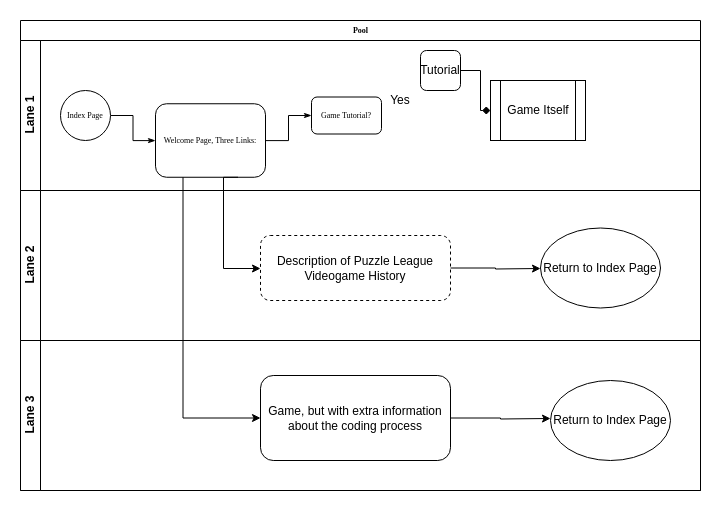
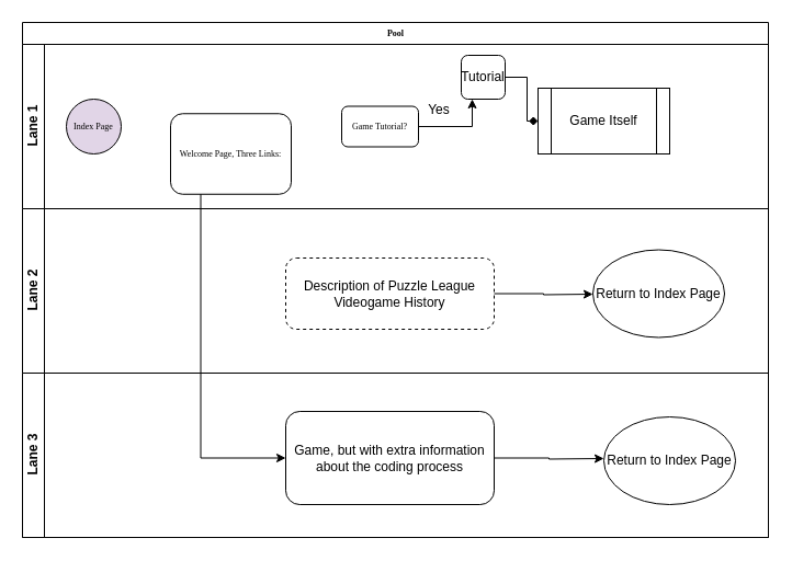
  <mxCell id="0" />
  <mxCell id="1" parent="0" />
  <mxCell id="2" value="Pool" style="swimlane;html=1;childLayout=stackLayout;horizontal=1;startSize=20;horizontalStack=0;rounded=0;shadow=0;labelBackgroundColor=none;strokeWidth=1;fontFamily=Verdana;fontSize=8;align=center;" parent="1" vertex="1"><mxGeometry x="20" y="20" width="680" height="470" as="geometry" /></mxCell>
  <mxCell id="3" value="Lane 1" style="swimlane;html=1;startSize=20;horizontal=0;" parent="2" vertex="1"><mxGeometry y="20" width="680" height="150" as="geometry" /></mxCell>
- <mxCell id="4" style="edgeStyle=orthogonalEdgeStyle;rounded=0;html=1;labelBackgroundColor=none;startArrow=none;startFill=0;startSize=5;endArrow=classicThin;endFill=1;endSize=5;jettySize=auto;orthogonalLoop=1;strokeWidth=1;fontFamily=Verdana;fontSize=8" parent="3" source="5" target="6" edge="1"><mxGeometry relative="1" as="geometry" /></mxCell>
- <mxCell id="5" value="Index Page" style="ellipse;whiteSpace=wrap;html=1;rounded=0;shadow=0;labelBackgroundColor=none;strokeWidth=1;fontFamily=Verdana;fontSize=8;align=center;" parent="3" vertex="1"><mxGeometry x="40" y="50" width="50" height="50" as="geometry" /></mxCell>
+ <mxCell id="5" value="Index Page" style="ellipse;whiteSpace=wrap;html=1;rounded=0;shadow=0;labelBackgroundColor=none;strokeWidth=1;fontFamily=Verdana;fontSize=8;align=center;fillColor=#e1d5e7;" parent="3" vertex="1"><mxGeometry x="40" y="50" width="50" height="50" as="geometry" /></mxCell>
  <mxCell id="6" value="Welcome Page, Three Links:" style="rounded=1;whiteSpace=wrap;html=1;shadow=0;labelBackgroundColor=none;strokeWidth=1;fontFamily=Verdana;fontSize=8;align=center;" parent="3" vertex="1"><mxGeometry x="135" y="63.25" width="110" height="73.5" as="geometry" /></mxCell>
  <mxCell id="7" value="Game Tutorial?" style="rounded=1;whiteSpace=wrap;html=1;shadow=0;labelBackgroundColor=none;strokeWidth=1;fontFamily=Verdana;fontSize=8;align=center;" parent="3" vertex="1"><mxGeometry x="291" y="56.5" width="70" height="37" as="geometry" /></mxCell>
- <mxCell id="8" style="edgeStyle=orthogonalEdgeStyle;rounded=0;html=1;labelBackgroundColor=none;startArrow=none;startFill=0;startSize=5;endArrow=classicThin;endFill=1;endSize=5;jettySize=auto;orthogonalLoop=1;strokeWidth=1;fontFamily=Verdana;fontSize=8" parent="3" source="6" target="7" edge="1"><mxGeometry relative="1" as="geometry" /></mxCell>
  <mxCell id="9" value="Tutorial" style="whiteSpace=wrap;html=1;aspect=fixed;rounded=1;" vertex="1" parent="3"><mxGeometry x="400" y="10" width="40" height="40" as="geometry" /></mxCell>
+ <mxCell id="10" style="edgeStyle=orthogonalEdgeStyle;rounded=0;orthogonalLoop=1;jettySize=auto;html=1;" edge="1" parent="3" source="7" target="9"><mxGeometry relative="1" as="geometry"><mxPoint x="410" y="50" as="targetPoint" /><Array as="points"><mxPoint x="410" y="75" /></Array></mxGeometry></mxCell>
  <mxCell id="11" value="Lane 2" style="swimlane;html=1;startSize=20;horizontal=0;" parent="2" vertex="1"><mxGeometry y="170" width="680" height="150" as="geometry" /></mxCell>
  <mxCell id="12" value="Description of Puzzle League Videogame History" style="rounded=1;whiteSpace=wrap;html=1;dashed=1;" vertex="1" parent="11"><mxGeometry x="240" y="45" width="190" height="65" as="geometry" /></mxCell>
  <mxCell id="13" value="Return to Index Page" style="ellipse;whiteSpace=wrap;html=1;" vertex="1" parent="11"><mxGeometry x="520" y="37.5" width="120" height="80" as="geometry" /></mxCell>
  <mxCell id="14" value="Lane 3" style="swimlane;html=1;startSize=20;horizontal=0;" parent="2" vertex="1"><mxGeometry y="320" width="680" height="150" as="geometry" /></mxCell>
  <mxCell id="15" value="Game, but with extra information about the coding process" style="rounded=1;whiteSpace=wrap;html=1;" vertex="1" parent="14"><mxGeometry x="240" y="35" width="190" height="85" as="geometry" /></mxCell>
  <mxCell id="16" value="Return to Index Page" style="ellipse;whiteSpace=wrap;html=1;" vertex="1" parent="14"><mxGeometry x="530" y="40" width="120" height="80" as="geometry" /></mxCell>
- <mxCell id="17" style="edgeStyle=orthogonalEdgeStyle;rounded=0;orthogonalLoop=1;jettySize=auto;html=1;exitX=0.75;exitY=1;exitDx=0;exitDy=0;" edge="1" parent="2" source="6" target="12"><mxGeometry relative="1" as="geometry"><mxPoint x="280" y="230" as="targetPoint" /><Array as="points"><mxPoint x="203" y="248" /></Array></mxGeometry></mxCell>
  <mxCell id="18" style="edgeStyle=orthogonalEdgeStyle;rounded=0;orthogonalLoop=1;jettySize=auto;html=1;exitX=0.25;exitY=1;exitDx=0;exitDy=0;entryX=0;entryY=0.5;entryDx=0;entryDy=0;" edge="1" parent="2" source="6" target="15"><mxGeometry relative="1" as="geometry"><mxPoint x="148" y="390" as="targetPoint" /></mxGeometry></mxCell>
  <mxCell id="19" value="Yes" style="text;html=1;strokeColor=none;fillColor=none;align=center;verticalAlign=middle;whiteSpace=wrap;rounded=0;" vertex="1" parent="1"><mxGeometry x="380" y="90" width="40" height="20" as="geometry" /></mxCell>
  <mxCell id="20" style="edgeStyle=orthogonalEdgeStyle;rounded=0;orthogonalLoop=1;jettySize=auto;html=1;endArrow=diamond;" edge="1" parent="1" source="9" target="21"><mxGeometry relative="1" as="geometry"><mxPoint x="550" y="110" as="targetPoint" /></mxGeometry></mxCell>
- <mxCell id="21" value="Game Itself" style="shape=process;whiteSpace=wrap;html=1;backgroundOutline=1;" vertex="1" parent="1"><mxGeometry x="490" y="80" width="95" height="60" as="geometry" /></mxCell>
+ <mxCell id="21" value="Game Itself" style="shape=process;whiteSpace=wrap;html=1;backgroundOutline=1;" vertex="1" parent="1"><mxGeometry x="490" y="80" width="120" height="60" as="geometry" /></mxCell>
  <mxCell id="22" style="edgeStyle=orthogonalEdgeStyle;rounded=0;orthogonalLoop=1;jettySize=auto;html=1;" edge="1" parent="1" source="12"><mxGeometry relative="1" as="geometry"><mxPoint x="540" y="268" as="targetPoint" /></mxGeometry></mxCell>
  <mxCell id="23" style="edgeStyle=orthogonalEdgeStyle;rounded=0;orthogonalLoop=1;jettySize=auto;html=1;" edge="1" parent="1" source="15"><mxGeometry relative="1" as="geometry"><mxPoint x="550" y="418" as="targetPoint" /><mxPoint x="460" y="277.5" as="sourcePoint" /></mxGeometry></mxCell>
